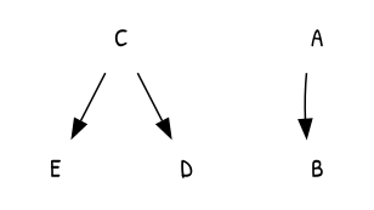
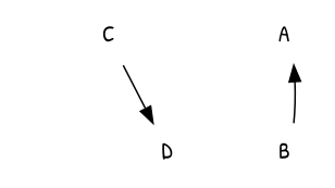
  digraph {
    fontname="Patrick Hand"
    mindist=0.2
    node [fontname="Patrick Hand" shape=plaintext]
    edge [fontname="Patrick Hand"]
    C
-   E
    D
    A
    B
-   C -> E
    C -> D
-   A -> B
+   B -> A
  }
